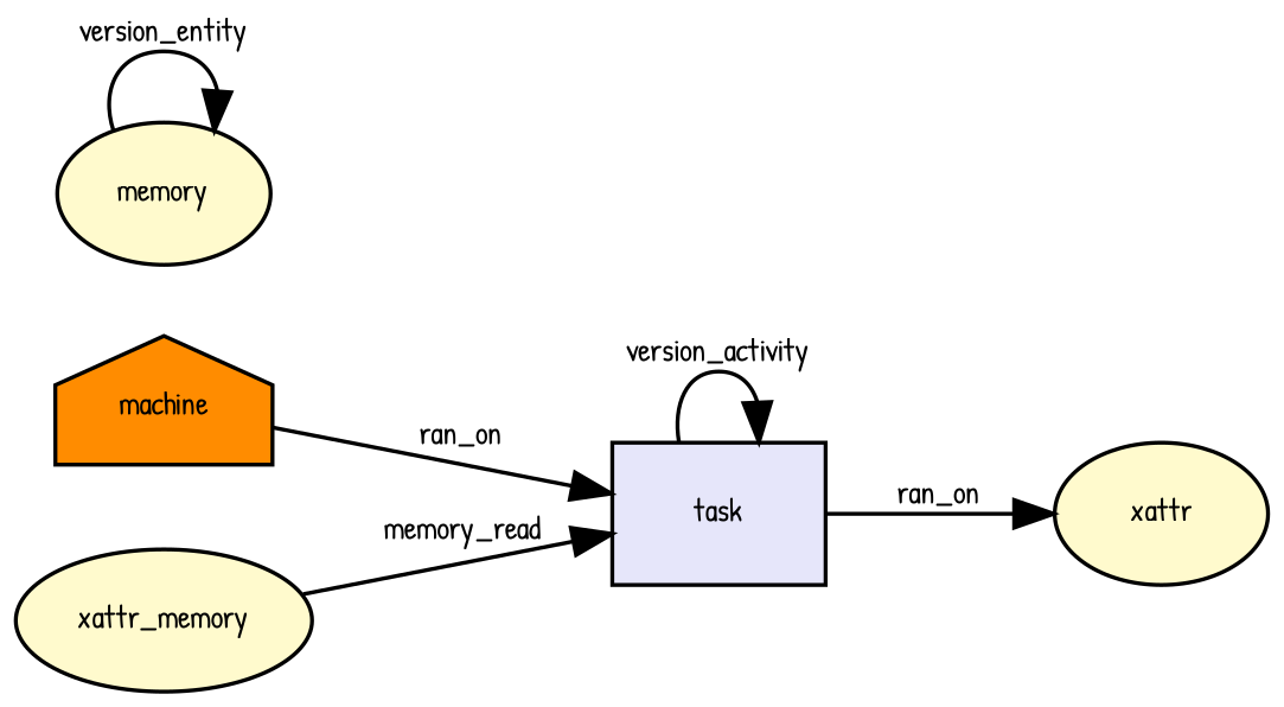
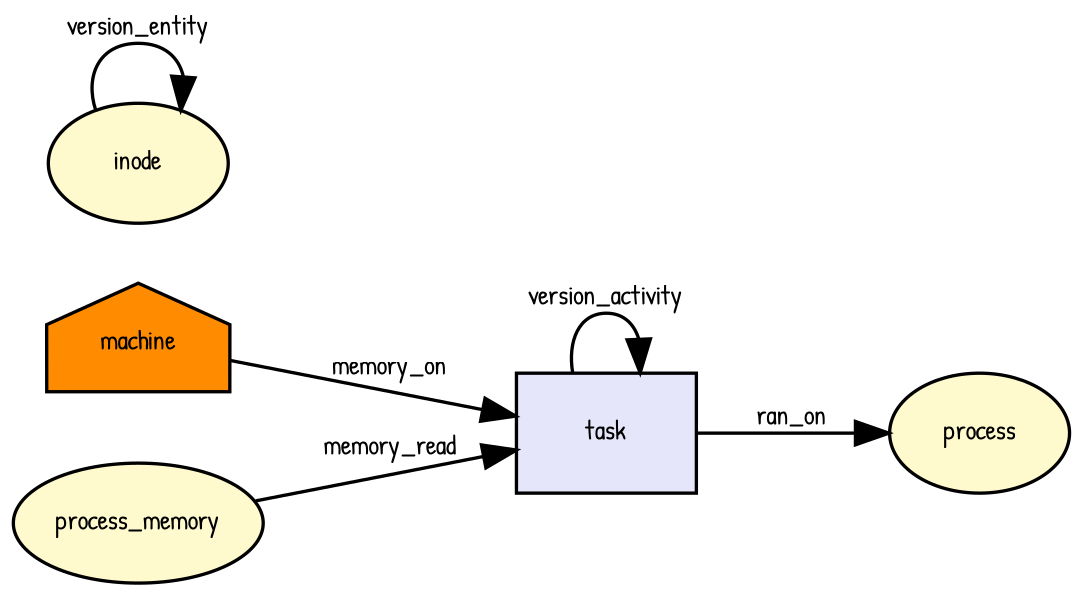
  digraph {
    fontname="Patrick Hand"
    rankdir=LR
    node [fillcolor="#fffacd" fontname="Patrick Hand" fontsize=8 shape=ellipse style=filled]
    edge [fontname="Patrick Hand" fontsize=8]
    n1 [fillcolor="#ff8c00" label=machine shape=house]
    n2 [fillcolor="#e6e6fa" label=task shape=rectangle]
-   n3 [label=xattr]
-   n4 [label=xattr_memory]
-   n5 [label=memory]
-   n1 -> n2 [label=ran_on]
+   n3 [label=process]
+   n4 [label=process_memory]
+   n5 [label=inode]
+   n1 -> n2 [label=memory_on]
    n2 -> n2 [label=version_activity]
    n2 -> n3 [label=ran_on]
    n4 -> n2 [label=memory_read]
    n5 -> n5 [label=version_entity]
  }
